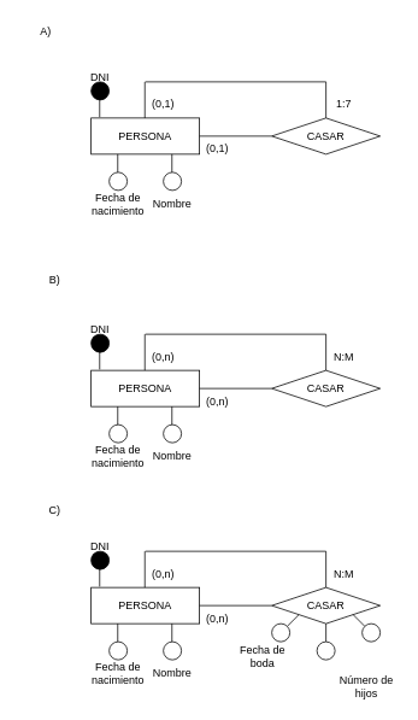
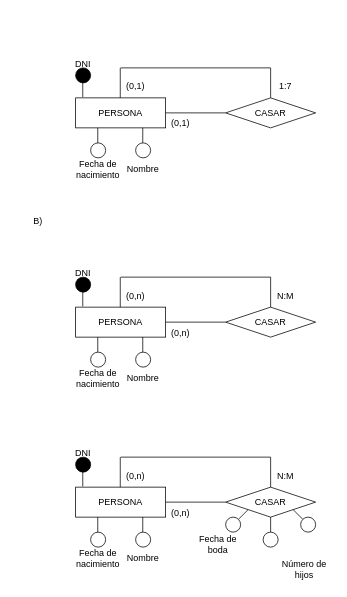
  <mxCell id="0" />
  <mxCell id="1" parent="0" />
  <mxCell id="2" value="PERSONA" style="rounded=0;whiteSpace=wrap;html=1;" parent="1" vertex="1"><mxGeometry x="100" y="130" width="120" height="40" as="geometry" /></mxCell>
  <mxCell id="3" value="" style="endArrow=none;html=1;rounded=0;" parent="1" edge="1"><mxGeometry width="50" height="50" relative="1" as="geometry"><mxPoint x="129.5" y="190" as="sourcePoint" /><mxPoint x="129.5" y="170" as="targetPoint" /></mxGeometry></mxCell>
  <mxCell id="4" value="" style="ellipse;whiteSpace=wrap;html=1;aspect=fixed;" parent="1" vertex="1"><mxGeometry x="120" y="190" width="20" height="20" as="geometry" /></mxCell>
  <mxCell id="5" value="" style="endArrow=none;html=1;rounded=0;" parent="1" edge="1"><mxGeometry width="50" height="50" relative="1" as="geometry"><mxPoint x="189.5" y="190" as="sourcePoint" /><mxPoint x="189.5" y="170" as="targetPoint" /></mxGeometry></mxCell>
  <mxCell id="6" value="" style="ellipse;whiteSpace=wrap;html=1;aspect=fixed;" parent="1" vertex="1"><mxGeometry x="180" y="190" width="20" height="20" as="geometry" /></mxCell>
  <mxCell id="7" value="" style="endArrow=none;html=1;rounded=0;" parent="1" edge="1"><mxGeometry width="50" height="50" relative="1" as="geometry"><mxPoint x="109.5" y="129" as="sourcePoint" /><mxPoint x="109.5" y="109" as="targetPoint" /></mxGeometry></mxCell>
  <mxCell id="8" value="" style="ellipse;whiteSpace=wrap;html=1;aspect=fixed;fillColor=#000000;" parent="1" vertex="1"><mxGeometry x="100" y="90" width="20" height="20" as="geometry" /></mxCell>
  <mxCell id="9" value="Fecha de&lt;br&gt;nacimiento" style="text;html=1;strokeColor=none;fillColor=none;align=center;verticalAlign=middle;whiteSpace=wrap;rounded=0;" parent="1" vertex="1"><mxGeometry x="100" y="210" width="60" height="30" as="geometry" /></mxCell>
  <mxCell id="10" value="Nombre" style="text;html=1;strokeColor=none;fillColor=none;align=center;verticalAlign=middle;whiteSpace=wrap;rounded=0;" parent="1" vertex="1"><mxGeometry x="160" y="210" width="60" height="30" as="geometry" /></mxCell>
  <mxCell id="11" value="DNI" style="text;html=1;strokeColor=none;fillColor=none;align=center;verticalAlign=middle;whiteSpace=wrap;rounded=0;" parent="1" vertex="1"><mxGeometry x="80" y="70" width="60" height="30" as="geometry" /></mxCell>
  <mxCell id="12" value="CASAR" style="rhombus;whiteSpace=wrap;html=1;" parent="1" vertex="1"><mxGeometry x="300" y="130" width="120" height="40" as="geometry" /></mxCell>
  <mxCell id="13" value="" style="endArrow=none;html=1;rounded=0;" parent="1" target="12" edge="1"><mxGeometry width="50" height="50" relative="1" as="geometry"><mxPoint x="220" y="150" as="sourcePoint" /><mxPoint x="270" y="100" as="targetPoint" /></mxGeometry></mxCell>
  <mxCell id="14" value="" style="endArrow=none;html=1;rounded=0;" parent="1" edge="1"><mxGeometry width="50" height="50" relative="1" as="geometry"><mxPoint x="360" y="130" as="sourcePoint" /><mxPoint x="360" y="90" as="targetPoint" /></mxGeometry></mxCell>
  <mxCell id="15" value="" style="endArrow=none;html=1;rounded=0;" parent="1" edge="1"><mxGeometry width="50" height="50" relative="1" as="geometry"><mxPoint x="160" y="90" as="sourcePoint" /><mxPoint x="360" y="90" as="targetPoint" /></mxGeometry></mxCell>
  <mxCell id="16" value="" style="endArrow=none;html=1;rounded=0;" parent="1" edge="1"><mxGeometry width="50" height="50" relative="1" as="geometry"><mxPoint x="159.5" y="130" as="sourcePoint" /><mxPoint x="159.5" y="90" as="targetPoint" /></mxGeometry></mxCell>
  <mxCell id="17" value="(0,1)" style="text;html=1;strokeColor=none;fillColor=none;align=center;verticalAlign=middle;whiteSpace=wrap;rounded=0;" parent="1" vertex="1"><mxGeometry x="150" y="100" width="60" height="30" as="geometry" /></mxCell>
  <mxCell id="18" value="1:7" style="text;html=1;strokeColor=none;fillColor=none;align=center;verticalAlign=middle;whiteSpace=wrap;rounded=0;" parent="1" vertex="1"><mxGeometry x="350" y="100" width="60" height="30" as="geometry" /></mxCell>
- <mxCell id="19" value="A)" style="text;html=1;strokeColor=none;fillColor=none;align=center;verticalAlign=middle;whiteSpace=wrap;rounded=0;" parent="1" vertex="1"><mxGeometry x="20" y="20" width="60" height="30" as="geometry" /></mxCell>
  <mxCell id="20" value="PERSONA" style="rounded=0;whiteSpace=wrap;html=1;" parent="1" vertex="1"><mxGeometry x="100" y="409" width="120" height="40" as="geometry" /></mxCell>
  <mxCell id="21" value="" style="endArrow=none;html=1;rounded=0;" parent="1" edge="1"><mxGeometry width="50" height="50" relative="1" as="geometry"><mxPoint x="129.5" y="469" as="sourcePoint" /><mxPoint x="129.5" y="449" as="targetPoint" /></mxGeometry></mxCell>
  <mxCell id="22" value="" style="ellipse;whiteSpace=wrap;html=1;aspect=fixed;" parent="1" vertex="1"><mxGeometry x="120" y="469" width="20" height="20" as="geometry" /></mxCell>
  <mxCell id="23" value="" style="endArrow=none;html=1;rounded=0;" parent="1" edge="1"><mxGeometry width="50" height="50" relative="1" as="geometry"><mxPoint x="189.5" y="469" as="sourcePoint" /><mxPoint x="189.5" y="449" as="targetPoint" /></mxGeometry></mxCell>
  <mxCell id="24" value="" style="ellipse;whiteSpace=wrap;html=1;aspect=fixed;" parent="1" vertex="1"><mxGeometry x="180" y="469" width="20" height="20" as="geometry" /></mxCell>
  <mxCell id="25" value="" style="endArrow=none;html=1;rounded=0;" parent="1" edge="1"><mxGeometry width="50" height="50" relative="1" as="geometry"><mxPoint x="109.5" y="408" as="sourcePoint" /><mxPoint x="109.5" y="388" as="targetPoint" /></mxGeometry></mxCell>
  <mxCell id="26" value="" style="ellipse;whiteSpace=wrap;html=1;aspect=fixed;fillColor=#000000;" parent="1" vertex="1"><mxGeometry x="100" width="20" height="20" as="geometry" y="369" /></mxCell>
  <mxCell id="27" value="Fecha de&lt;br&gt;nacimiento" style="text;html=1;strokeColor=none;fillColor=none;align=center;verticalAlign=middle;whiteSpace=wrap;rounded=0;" parent="1" vertex="1"><mxGeometry x="100" y="489" width="60" height="30" as="geometry" /></mxCell>
  <mxCell id="28" value="Nombre" style="text;html=1;strokeColor=none;fillColor=none;align=center;verticalAlign=middle;whiteSpace=wrap;rounded=0;" parent="1" vertex="1"><mxGeometry x="160" y="489" width="60" height="30" as="geometry" /></mxCell>
  <mxCell id="29" value="DNI" style="text;html=1;strokeColor=none;fillColor=none;align=center;verticalAlign=middle;whiteSpace=wrap;rounded=0;" parent="1" vertex="1"><mxGeometry x="80" y="349" width="60" height="30" as="geometry" /></mxCell>
  <mxCell id="30" value="CASAR" style="rhombus;whiteSpace=wrap;html=1;" parent="1" vertex="1"><mxGeometry x="300" y="409" width="120" height="40" as="geometry" /></mxCell>
  <mxCell id="31" value="" style="endArrow=none;html=1;rounded=0;" parent="1" target="30" edge="1"><mxGeometry width="50" height="50" relative="1" as="geometry"><mxPoint x="220" y="429" as="sourcePoint" /><mxPoint x="270" y="379" as="targetPoint" /></mxGeometry></mxCell>
  <mxCell id="32" value="" style="endArrow=none;html=1;rounded=0;" parent="1" edge="1"><mxGeometry width="50" height="50" relative="1" as="geometry"><mxPoint x="360" y="409" as="sourcePoint" /><mxPoint x="360" as="targetPoint" y="369" /></mxGeometry></mxCell>
  <mxCell id="33" value="" style="endArrow=none;html=1;rounded=0;" parent="1" edge="1"><mxGeometry width="50" height="50" relative="1" as="geometry"><mxPoint x="160" as="sourcePoint" y="369" /><mxPoint x="360" as="targetPoint" y="369" /></mxGeometry></mxCell>
  <mxCell id="34" value="" style="endArrow=none;html=1;rounded=0;" parent="1" edge="1"><mxGeometry width="50" height="50" relative="1" as="geometry"><mxPoint x="159.5" y="409" as="sourcePoint" /><mxPoint x="159.5" as="targetPoint" y="369" /></mxGeometry></mxCell>
  <mxCell id="35" value="(0,n)" style="text;html=1;strokeColor=none;fillColor=none;align=center;verticalAlign=middle;whiteSpace=wrap;rounded=0;" parent="1" vertex="1"><mxGeometry x="150" y="379" width="60" height="30" as="geometry" /></mxCell>
  <mxCell id="36" value="N:M" style="text;html=1;strokeColor=none;fillColor=none;align=center;verticalAlign=middle;whiteSpace=wrap;rounded=0;" parent="1" vertex="1"><mxGeometry x="350" y="379" width="60" height="30" as="geometry" /></mxCell>
- <mxCell id="37" value="B)" style="text;html=1;strokeColor=none;fillColor=none;align=center;verticalAlign=middle;whiteSpace=wrap;rounded=0;" parent="1" vertex="1"><mxGeometry x="30" y="294" width="60" height="30" as="geometry" /></mxCell>
+ <mxCell id="37" value="B)" style="text;html=1;strokeColor=none;fillColor=none;align=center;verticalAlign=middle;whiteSpace=wrap;rounded=0;" parent="1" vertex="1"><mxGeometry x="20" y="279" width="60" height="30" as="geometry" /></mxCell>
  <mxCell id="38" value="PERSONA" style="rounded=0;whiteSpace=wrap;html=1;" parent="1" vertex="1"><mxGeometry x="100" y="649" width="120" height="40" as="geometry" /></mxCell>
  <mxCell id="39" value="" style="endArrow=none;html=1;rounded=0;" parent="1" edge="1"><mxGeometry width="50" height="50" relative="1" as="geometry"><mxPoint x="129.5" y="709" as="sourcePoint" /><mxPoint x="129.5" y="689" as="targetPoint" /></mxGeometry></mxCell>
  <mxCell id="40" value="" style="ellipse;whiteSpace=wrap;html=1;aspect=fixed;" parent="1" vertex="1"><mxGeometry x="120" y="709" width="20" height="20" as="geometry" /></mxCell>
  <mxCell id="41" value="" style="endArrow=none;html=1;rounded=0;" parent="1" edge="1"><mxGeometry width="50" height="50" relative="1" as="geometry"><mxPoint x="189.5" y="709" as="sourcePoint" /><mxPoint x="189.5" y="689" as="targetPoint" /></mxGeometry></mxCell>
  <mxCell id="42" value="" style="ellipse;whiteSpace=wrap;html=1;aspect=fixed;" parent="1" vertex="1"><mxGeometry x="180" y="709" width="20" height="20" as="geometry" /></mxCell>
  <mxCell id="43" value="" style="endArrow=none;html=1;rounded=0;" parent="1" edge="1"><mxGeometry width="50" height="50" relative="1" as="geometry"><mxPoint x="109.5" y="648" as="sourcePoint" /><mxPoint x="109.5" y="628" as="targetPoint" /></mxGeometry></mxCell>
  <mxCell id="44" value="" style="ellipse;whiteSpace=wrap;html=1;aspect=fixed;fillColor=#000000;" parent="1" vertex="1"><mxGeometry x="100" y="609" width="20" height="20" as="geometry" /></mxCell>
  <mxCell id="45" value="Fecha de&lt;br&gt;nacimiento" style="text;html=1;strokeColor=none;fillColor=none;align=center;verticalAlign=middle;whiteSpace=wrap;rounded=0;" parent="1" vertex="1"><mxGeometry x="100" y="729" width="60" height="30" as="geometry" /></mxCell>
  <mxCell id="46" value="Nombre" style="text;html=1;strokeColor=none;fillColor=none;align=center;verticalAlign=middle;whiteSpace=wrap;rounded=0;" parent="1" vertex="1"><mxGeometry x="160" y="729" width="60" height="30" as="geometry" /></mxCell>
  <mxCell id="47" value="DNI" style="text;html=1;strokeColor=none;fillColor=none;align=center;verticalAlign=middle;whiteSpace=wrap;rounded=0;" parent="1" vertex="1"><mxGeometry x="80" y="589" width="60" height="30" as="geometry" /></mxCell>
  <mxCell id="48" value="CASAR" style="rhombus;whiteSpace=wrap;html=1;" parent="1" vertex="1"><mxGeometry x="300" y="649" width="120" height="40" as="geometry" /></mxCell>
  <mxCell id="49" value="" style="endArrow=none;html=1;rounded=0;" parent="1" target="48" edge="1"><mxGeometry width="50" height="50" relative="1" as="geometry"><mxPoint x="220" y="669" as="sourcePoint" /><mxPoint x="270" y="619" as="targetPoint" /></mxGeometry></mxCell>
  <mxCell id="50" value="" style="endArrow=none;html=1;rounded=0;" parent="1" edge="1"><mxGeometry width="50" height="50" relative="1" as="geometry"><mxPoint x="360" y="649" as="sourcePoint" /><mxPoint x="360" y="609" as="targetPoint" /></mxGeometry></mxCell>
  <mxCell id="51" value="" style="endArrow=none;html=1;rounded=0;" parent="1" edge="1"><mxGeometry width="50" height="50" relative="1" as="geometry"><mxPoint x="160" y="609" as="sourcePoint" /><mxPoint x="360" y="609" as="targetPoint" /></mxGeometry></mxCell>
  <mxCell id="52" value="" style="endArrow=none;html=1;rounded=0;" parent="1" edge="1"><mxGeometry width="50" height="50" relative="1" as="geometry"><mxPoint x="159.5" y="649" as="sourcePoint" /><mxPoint x="159.5" y="609" as="targetPoint" /></mxGeometry></mxCell>
  <mxCell id="53" value="(0,n)" style="text;html=1;strokeColor=none;fillColor=none;align=center;verticalAlign=middle;whiteSpace=wrap;rounded=0;" parent="1" vertex="1"><mxGeometry x="150" y="619" width="60" height="30" as="geometry" /></mxCell>
  <mxCell id="54" value="N:M" style="text;html=1;strokeColor=none;fillColor=none;align=center;verticalAlign=middle;whiteSpace=wrap;rounded=0;" parent="1" vertex="1"><mxGeometry x="350" y="619" width="60" height="30" as="geometry" /></mxCell>
- <mxCell id="55" value="C)" style="text;html=1;strokeColor=none;fillColor=none;align=center;verticalAlign=middle;whiteSpace=wrap;rounded=0;" parent="1" vertex="1"><mxGeometry x="30" y="549" width="60" height="30" as="geometry" /></mxCell>
  <mxCell id="56" value="" style="endArrow=none;html=1;rounded=0;startArrow=none;" parent="1" source="57" edge="1"><mxGeometry width="50" height="50" relative="1" as="geometry"><mxPoint x="310" y="699" as="sourcePoint" /><mxPoint x="330" y="679" as="targetPoint" /></mxGeometry></mxCell>
  <mxCell id="57" value="" style="ellipse;whiteSpace=wrap;html=1;aspect=fixed;" parent="1" vertex="1"><mxGeometry x="300" y="689" width="20" height="20" as="geometry" /></mxCell>
  <mxCell id="58" value="" style="endArrow=none;html=1;rounded=0;" parent="1" target="57" edge="1"><mxGeometry width="50" height="50" relative="1" as="geometry"><mxPoint x="310" y="699" as="sourcePoint" /><mxPoint x="330" y="679" as="targetPoint" /></mxGeometry></mxCell>
  <mxCell id="59" value="" style="endArrow=none;html=1;rounded=0;startArrow=none;" parent="1" source="60" edge="1"><mxGeometry width="50" height="50" relative="1" as="geometry"><mxPoint x="370" y="699" as="sourcePoint" /><mxPoint x="390" y="679" as="targetPoint" /></mxGeometry></mxCell>
  <mxCell id="60" value="" style="ellipse;whiteSpace=wrap;html=1;aspect=fixed;" parent="1" vertex="1"><mxGeometry x="400" y="689" width="20" height="20" as="geometry" /></mxCell>
  <mxCell id="61" value="(0,1)" style="text;html=1;strokeColor=none;fillColor=none;align=center;verticalAlign=middle;whiteSpace=wrap;rounded=0;" parent="1" vertex="1"><mxGeometry x="210" y="149" width="60" height="30" as="geometry" /></mxCell>
  <mxCell id="62" value="(0,n)" style="text;html=1;strokeColor=none;fillColor=none;align=center;verticalAlign=middle;whiteSpace=wrap;rounded=0;" parent="1" vertex="1"><mxGeometry x="210" y="429" width="60" height="30" as="geometry" /></mxCell>
  <mxCell id="63" value="(0,n)" style="text;html=1;strokeColor=none;fillColor=none;align=center;verticalAlign=middle;whiteSpace=wrap;rounded=0;" parent="1" vertex="1"><mxGeometry x="210" y="669" width="60" height="30" as="geometry" /></mxCell>
  <mxCell id="64" value="" style="endArrow=none;html=1;rounded=0;entryX=0.5;entryY=1;entryDx=0;entryDy=0;" parent="1" target="48" edge="1"><mxGeometry width="50" height="50" relative="1" as="geometry"><mxPoint x="360" y="709" as="sourcePoint" /><mxPoint x="240" y="679" as="targetPoint" /><Array as="points"><mxPoint x="360" y="709" /></Array></mxGeometry></mxCell>
  <mxCell id="65" value="" style="ellipse;whiteSpace=wrap;html=1;aspect=fixed;" parent="1" vertex="1"><mxGeometry x="350" y="709" width="20" height="20" as="geometry" /></mxCell>
  <mxCell id="66" value="Fecha de&lt;br&gt;boda" style="text;html=1;strokeColor=none;fillColor=none;align=center;verticalAlign=middle;whiteSpace=wrap;rounded=0;" parent="1" vertex="1"><mxGeometry x="260" y="710" width="60" height="30" as="geometry" /></mxCell>
  <mxCell id="67" value="Número de&lt;br&gt;hijos" style="text;html=1;strokeColor=none;fillColor=none;align=center;verticalAlign=middle;whiteSpace=wrap;rounded=0;" parent="1" vertex="1"><mxGeometry x="370" y="744" width="70" height="30" as="geometry" /></mxCell>
